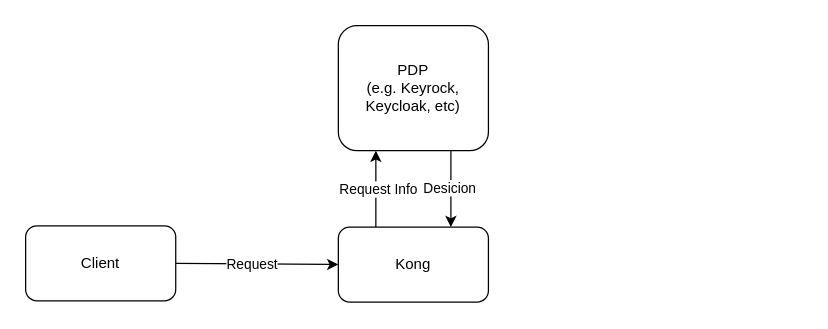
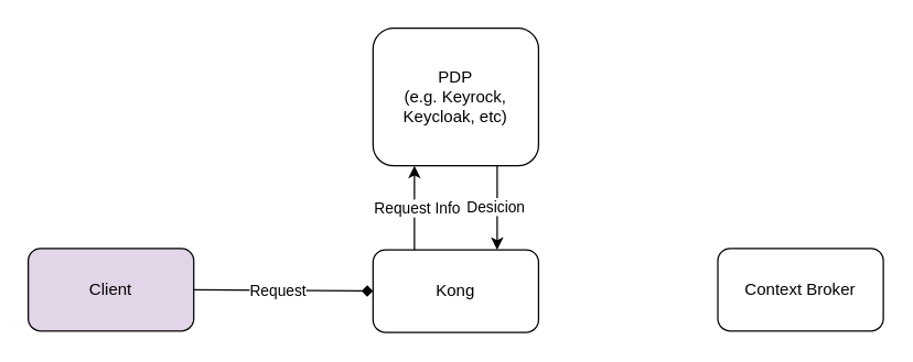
  <mxCell id="0" />
  <mxCell id="1" parent="0" />
  <mxCell id="2" value="&lt;div&gt;PDP&lt;/div&gt;&lt;div&gt;(e.g. Keyrock, Keycloak, etc)&lt;br&gt;&lt;/div&gt;" style="rounded=1;whiteSpace=wrap;html=1;" vertex="1" parent="1"><mxGeometry x="270" y="20" width="120" height="100" as="geometry" /></mxCell>
  <mxCell id="3" value="&lt;div&gt;Kong&lt;/div&gt;" style="rounded=1;whiteSpace=wrap;html=1;" vertex="1" parent="1"><mxGeometry x="270" y="181" width="120" height="60" as="geometry" /></mxCell>
- <mxCell id="4" value="Client" style="rounded=1;whiteSpace=wrap;html=1;" vertex="1" parent="1"><mxGeometry x="20" y="180" width="120" height="60" as="geometry" /></mxCell>
- <mxCell id="6" value="" style="endArrow=classic;html=1;rounded=0;exitX=1;exitY=0.5;exitDx=0;exitDy=0;entryX=0;entryY=0.5;entryDx=0;entryDy=0;" edge="1" parent="1" source="4" target="3"><mxGeometry width="50" height="50" relative="1" as="geometry"><mxPoint x="70" y="370" as="sourcePoint" /><mxPoint x="120" y="320" as="targetPoint" /></mxGeometry></mxCell>
+ <mxCell id="4" value="Client" style="rounded=1;whiteSpace=wrap;html=1;fillColor=#e1d5e7;" vertex="1" parent="1"><mxGeometry x="20" y="180" width="120" height="60" as="geometry" /></mxCell>
+ <mxCell id="5" value="Context Broker" style="rounded=1;whiteSpace=wrap;html=1;" vertex="1" parent="1"><mxGeometry x="520" y="180" width="120" height="60" as="geometry" /></mxCell>
+ <mxCell id="6" value="" style="endArrow=diamond;html=1;rounded=0;exitX=1;exitY=0.5;exitDx=0;exitDy=0;entryX=0;entryY=0.5;entryDx=0;entryDy=0;" edge="1" parent="1" source="4" target="3"><mxGeometry width="50" height="50" relative="1" as="geometry"><mxPoint x="70" y="370" as="sourcePoint" /><mxPoint x="120" y="320" as="targetPoint" /></mxGeometry></mxCell>
  <mxCell id="7" value="Request" style="edgeLabel;html=1;align=center;verticalAlign=middle;resizable=0;points=[];" vertex="1" connectable="0" parent="6"><mxGeometry x="-0.296" y="1" relative="1" as="geometry"><mxPoint x="14" y="1" as="offset" /></mxGeometry></mxCell>
  <mxCell id="8" value="" style="endArrow=classic;html=1;rounded=0;exitX=0.25;exitY=0;exitDx=0;exitDy=0;entryX=0.25;entryY=1;entryDx=0;entryDy=0;" edge="1" parent="1" source="3" target="2"><mxGeometry width="50" height="50" relative="1" as="geometry"><mxPoint x="290" y="160" as="sourcePoint" /><mxPoint x="340" y="110" as="targetPoint" /></mxGeometry></mxCell>
  <mxCell id="9" value="Request Info" style="edgeLabel;html=1;align=center;verticalAlign=middle;resizable=0;points=[];" vertex="1" connectable="0" parent="8"><mxGeometry x="0.508" y="-1" relative="1" as="geometry"><mxPoint y="15" as="offset" /></mxGeometry></mxCell>
  <mxCell id="10" value="" style="endArrow=classic;html=1;rounded=0;exitX=0.75;exitY=1;exitDx=0;exitDy=0;entryX=0.75;entryY=0;entryDx=0;entryDy=0;" edge="1" parent="1" source="2" target="3"><mxGeometry width="50" height="50" relative="1" as="geometry"><mxPoint x="440" y="130" as="sourcePoint" /><mxPoint x="490" y="80" as="targetPoint" /></mxGeometry></mxCell>
  <mxCell id="11" value="Desicion" style="edgeLabel;html=1;align=center;verticalAlign=middle;resizable=0;points=[];" vertex="1" connectable="0" parent="10"><mxGeometry x="0.571" y="-2" relative="1" as="geometry"><mxPoint y="-19" as="offset" /></mxGeometry></mxCell>
